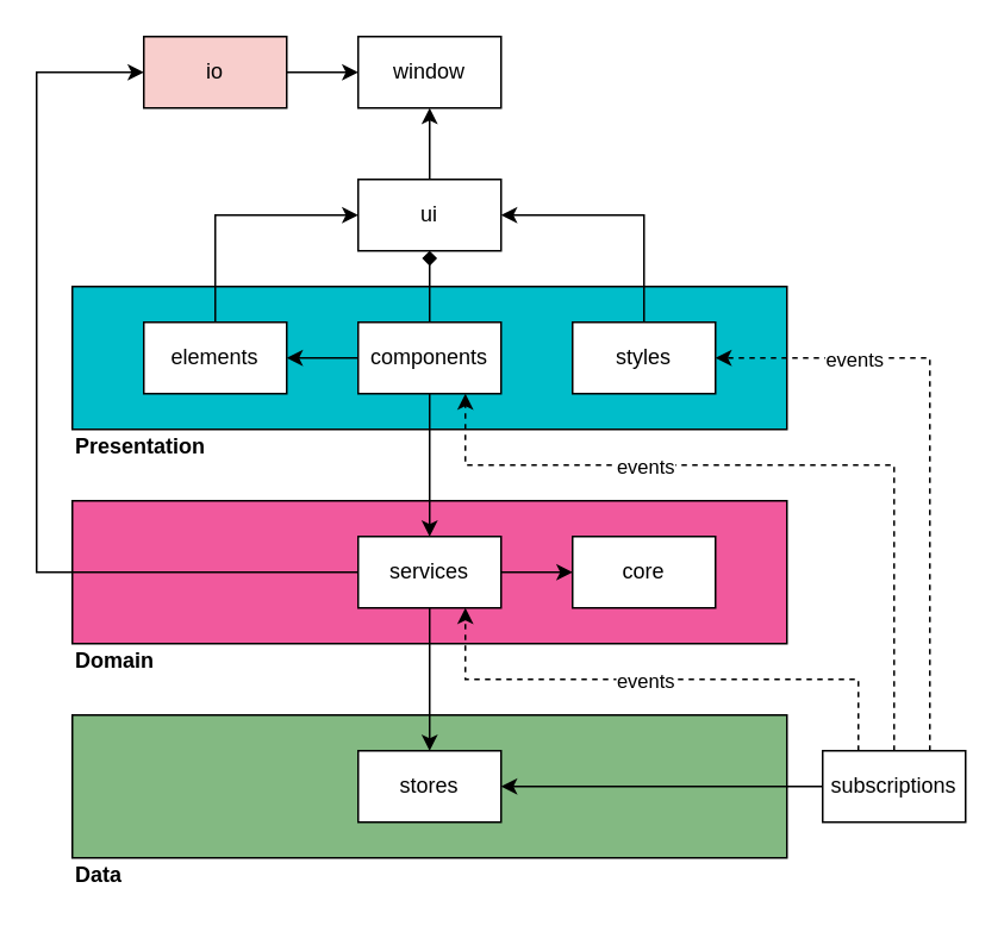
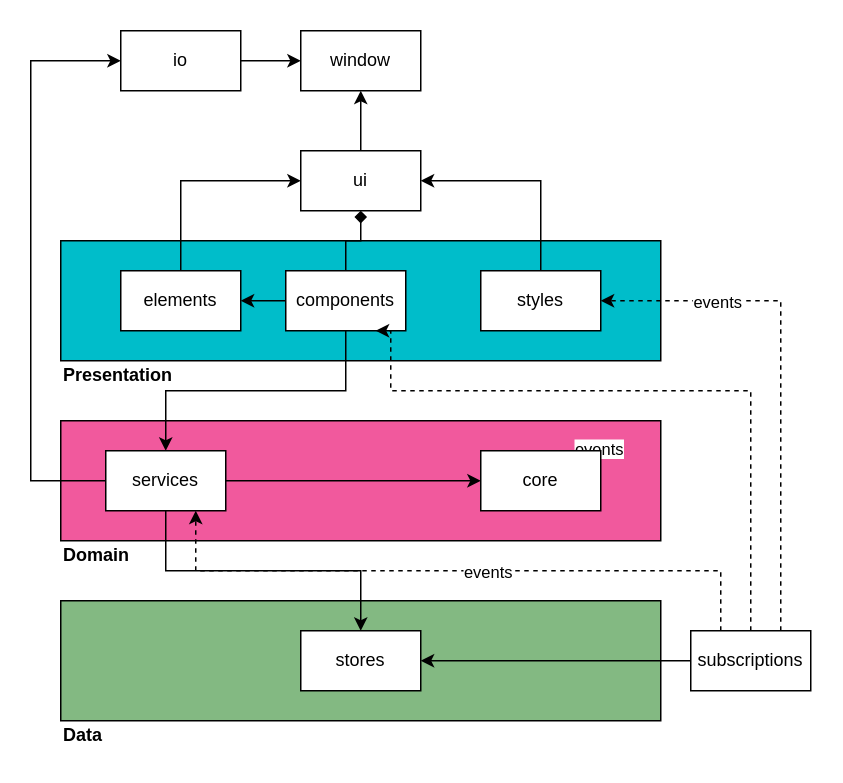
  <mxCell id="0" />
  <mxCell id="1" parent="0" />
  <mxCell id="2" value="" style="rounded=0;whiteSpace=wrap;html=1;fillColor=#f1599d;" parent="1" vertex="1"><mxGeometry x="40" y="280" width="400" height="80" as="geometry" /></mxCell>
  <mxCell id="3" value="" style="rounded=0;whiteSpace=wrap;html=1;fillColor=#83b982;" parent="1" vertex="1"><mxGeometry x="40" y="400" width="400" height="80" as="geometry" /></mxCell>
  <mxCell id="4" value="" style="rounded=0;whiteSpace=wrap;html=1;fillColor=#00BDCA;" parent="1" vertex="1"><mxGeometry x="40" y="160" width="400" height="80" as="geometry" /></mxCell>
  <mxCell id="5" style="edgeStyle=orthogonalEdgeStyle;rounded=0;orthogonalLoop=1;jettySize=auto;html=1;exitX=0;exitY=0.5;exitDx=0;exitDy=0;entryX=0;entryY=0.5;entryDx=0;entryDy=0;" edge="1" parent="1" source="6" target="25"><mxGeometry relative="1" as="geometry"><Array as="points"><mxPoint x="20" y="320" /><mxPoint x="20" y="40" /></Array></mxGeometry></mxCell>
- <mxCell id="6" value="services" style="rounded=0;whiteSpace=wrap;html=1;" parent="1" vertex="1"><mxGeometry x="200" y="300" width="80" height="40" as="geometry" /></mxCell>
+ <mxCell id="6" value="services" style="rounded=0;whiteSpace=wrap;html=1;" parent="1" vertex="1"><mxGeometry x="70" y="300" width="80" height="40" as="geometry" /></mxCell>
  <mxCell id="7" style="edgeStyle=orthogonalEdgeStyle;rounded=0;orthogonalLoop=1;jettySize=auto;html=1;exitX=0.5;exitY=1;exitDx=0;exitDy=0;entryX=0.5;entryY=0;entryDx=0;entryDy=0;" parent="1" source="9" target="6" edge="1"><mxGeometry relative="1" as="geometry" /></mxCell>
  <mxCell id="8" style="edgeStyle=orthogonalEdgeStyle;rounded=0;orthogonalLoop=1;jettySize=auto;html=1;exitX=0.5;exitY=0;exitDx=0;exitDy=0;entryX=0.5;entryY=1;entryDx=0;entryDy=0;endArrow=diamond;" parent="1" source="9" target="27" edge="1"><mxGeometry relative="1" as="geometry" /></mxCell>
- <mxCell id="9" value="components" style="rounded=0;whiteSpace=wrap;html=1;" parent="1" vertex="1"><mxGeometry x="200" y="180" width="80" height="40" as="geometry" /></mxCell>
+ <mxCell id="9" value="components" style="rounded=0;whiteSpace=wrap;html=1;" parent="1" vertex="1"><mxGeometry x="190" y="180" width="80" height="40" as="geometry" /></mxCell>
  <mxCell id="10" style="edgeStyle=orthogonalEdgeStyle;rounded=0;orthogonalLoop=1;jettySize=auto;html=1;exitX=0.5;exitY=0;exitDx=0;exitDy=0;entryX=0;entryY=0.5;entryDx=0;entryDy=0;" parent="1" source="11" target="27" edge="1"><mxGeometry relative="1" as="geometry" /></mxCell>
  <mxCell id="11" value="elements" style="rounded=0;whiteSpace=wrap;html=1;" parent="1" vertex="1"><mxGeometry x="80" y="180" width="80" height="40" as="geometry" /></mxCell>
  <mxCell id="12" value="" style="edgeStyle=orthogonalEdgeStyle;rounded=0;orthogonalLoop=1;jettySize=auto;html=1;" parent="1" source="9" target="11" edge="1"><mxGeometry relative="1" as="geometry" /></mxCell>
  <mxCell id="13" value="stores" style="rounded=0;whiteSpace=wrap;html=1;" parent="1" vertex="1"><mxGeometry x="200" y="420" width="80" height="40" as="geometry" /></mxCell>
  <mxCell id="14" style="edgeStyle=orthogonalEdgeStyle;rounded=0;orthogonalLoop=1;jettySize=auto;html=1;exitX=0.5;exitY=1;exitDx=0;exitDy=0;entryX=0.5;entryY=0;entryDx=0;entryDy=0;" parent="1" source="6" target="13" edge="1"><mxGeometry relative="1" as="geometry" /></mxCell>
  <mxCell id="15" style="edgeStyle=orthogonalEdgeStyle;rounded=0;orthogonalLoop=1;jettySize=auto;html=1;exitX=0;exitY=0.5;exitDx=0;exitDy=0;entryX=1;entryY=0.5;entryDx=0;entryDy=0;" parent="1" source="23" target="13" edge="1"><mxGeometry relative="1" as="geometry" /></mxCell>
  <mxCell id="16" style="edgeStyle=orthogonalEdgeStyle;rounded=0;orthogonalLoop=1;jettySize=auto;html=1;exitX=0.5;exitY=0;exitDx=0;exitDy=0;dashed=1;entryX=0.75;entryY=1;entryDx=0;entryDy=0;" parent="1" source="23" target="9" edge="1"><mxGeometry relative="1" as="geometry"><Array as="points"><mxPoint x="500" y="260" /><mxPoint x="260" y="260" /></Array><mxPoint x="270" y="280" as="targetPoint" /></mxGeometry></mxCell>
  <mxCell id="17" value="events" style="edgeLabel;html=1;align=center;verticalAlign=middle;resizable=0;points=[];" parent="16" vertex="1" connectable="0"><mxGeometry x="-0.42" y="1" relative="1" as="geometry"><mxPoint x="-159" y="-83" as="offset" /></mxGeometry></mxCell>
  <mxCell id="18" value="events" style="edgeLabel;html=1;align=center;verticalAlign=middle;resizable=0;points=[];" vertex="1" connectable="0" parent="16"><mxGeometry x="-0.282" y="40" relative="1" as="geometry"><mxPoint x="-100" y="-2" as="offset" /></mxGeometry></mxCell>
  <mxCell id="19" style="edgeStyle=orthogonalEdgeStyle;rounded=0;orthogonalLoop=1;jettySize=auto;html=1;exitX=0.75;exitY=0;exitDx=0;exitDy=0;entryX=1;entryY=0.5;entryDx=0;entryDy=0;dashed=1;" edge="1" parent="1" source="23" target="34"><mxGeometry relative="1" as="geometry" /></mxCell>
  <mxCell id="20" value="events" style="edgeLabel;html=1;align=center;verticalAlign=middle;resizable=0;points=[];" vertex="1" connectable="0" parent="19"><mxGeometry x="0.294" y="43" relative="1" as="geometry"><mxPoint x="-43" y="-43" as="offset" /></mxGeometry></mxCell>
  <mxCell id="21" style="edgeStyle=orthogonalEdgeStyle;rounded=0;orthogonalLoop=1;jettySize=auto;html=1;exitX=0.25;exitY=0;exitDx=0;exitDy=0;entryX=0.75;entryY=1;entryDx=0;entryDy=0;dashed=1;" edge="1" parent="1" source="23" target="6"><mxGeometry relative="1" as="geometry" /></mxCell>
  <mxCell id="22" value="events" style="edgeLabel;html=1;align=center;verticalAlign=middle;resizable=0;points=[];" vertex="1" connectable="0" parent="21"><mxGeometry x="-0.453" relative="1" as="geometry"><mxPoint x="-78" as="offset" /></mxGeometry></mxCell>
  <mxCell id="23" value="subscriptions" style="rounded=0;whiteSpace=wrap;html=1;" parent="1" vertex="1"><mxGeometry x="460" y="420" width="80" height="40" as="geometry" /></mxCell>
  <mxCell id="24" style="edgeStyle=orthogonalEdgeStyle;rounded=0;orthogonalLoop=1;jettySize=auto;html=1;exitX=1;exitY=0.5;exitDx=0;exitDy=0;entryX=0;entryY=0.5;entryDx=0;entryDy=0;" parent="1" source="25" target="35" edge="1"><mxGeometry relative="1" as="geometry" /></mxCell>
- <mxCell id="25" value="io" style="rounded=0;whiteSpace=wrap;html=1;fillColor=#f8cecc;" parent="1" vertex="1"><mxGeometry x="80" y="20" width="80" height="40" as="geometry" /></mxCell>
+ <mxCell id="25" value="io" style="rounded=0;whiteSpace=wrap;html=1;" parent="1" vertex="1"><mxGeometry x="80" y="20" width="80" height="40" as="geometry" /></mxCell>
  <mxCell id="26" style="edgeStyle=orthogonalEdgeStyle;rounded=0;orthogonalLoop=1;jettySize=auto;html=1;exitX=0.5;exitY=0;exitDx=0;exitDy=0;entryX=0.5;entryY=1;entryDx=0;entryDy=0;" parent="1" source="27" target="35" edge="1"><mxGeometry relative="1" as="geometry" /></mxCell>
  <mxCell id="27" value="ui" style="rounded=0;whiteSpace=wrap;html=1;" parent="1" vertex="1"><mxGeometry x="200" y="100" width="80" height="40" as="geometry" /></mxCell>
  <mxCell id="28" value="core" style="rounded=0;whiteSpace=wrap;html=1;" parent="1" vertex="1"><mxGeometry x="320" y="300" width="80" height="40" as="geometry" /></mxCell>
  <mxCell id="29" value="Presentation" style="text;html=1;strokeColor=none;fillColor=none;align=left;verticalAlign=middle;whiteSpace=wrap;rounded=0;fontStyle=1" parent="1" vertex="1"><mxGeometry x="40" y="240" width="90" height="20" as="geometry" /></mxCell>
  <mxCell id="30" value="Domain" style="text;html=1;strokeColor=none;fillColor=none;align=left;verticalAlign=middle;whiteSpace=wrap;rounded=0;fontStyle=1" parent="1" vertex="1"><mxGeometry x="40" y="360" width="90" height="20" as="geometry" /></mxCell>
  <mxCell id="31" value="Data" style="text;html=1;strokeColor=none;fillColor=none;align=left;verticalAlign=middle;whiteSpace=wrap;rounded=0;fontStyle=1" parent="1" vertex="1"><mxGeometry x="40" y="480" width="90" height="20" as="geometry" /></mxCell>
  <mxCell id="32" value="" style="edgeStyle=orthogonalEdgeStyle;rounded=0;orthogonalLoop=1;jettySize=auto;html=1;" parent="1" source="6" target="28" edge="1"><mxGeometry relative="1" as="geometry" /></mxCell>
  <mxCell id="33" style="edgeStyle=orthogonalEdgeStyle;rounded=0;orthogonalLoop=1;jettySize=auto;html=1;exitX=0.5;exitY=0;exitDx=0;exitDy=0;entryX=1;entryY=0.5;entryDx=0;entryDy=0;" parent="1" source="34" target="27" edge="1"><mxGeometry relative="1" as="geometry" /></mxCell>
  <mxCell id="34" value="styles" style="rounded=0;whiteSpace=wrap;html=1;" parent="1" vertex="1"><mxGeometry x="320" y="180" width="80" height="40" as="geometry" /></mxCell>
  <mxCell id="35" value="window" style="rounded=0;whiteSpace=wrap;html=1;" parent="1" vertex="1"><mxGeometry x="200" y="20" width="80" height="40" as="geometry" /></mxCell>
